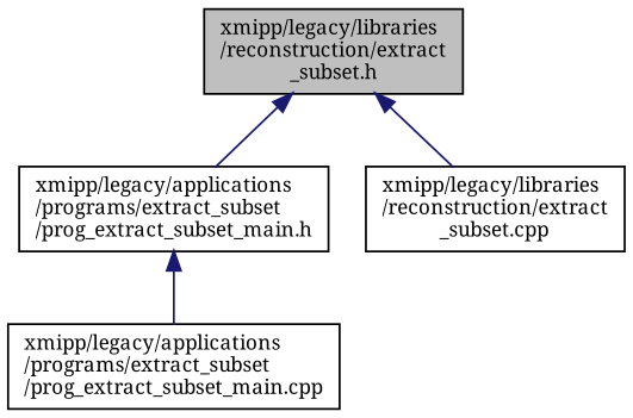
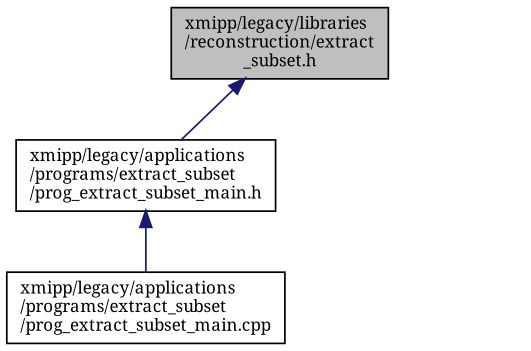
  digraph {
    fontname="Noto Serif"
    node [color=black fillcolor=white fontname="Noto Serif" fontsize=10 shape=record style=filled]
    edge [color=midnightblue dir=back fontname="Noto Serif" fontsize=10 labelfontname=Helvetica labelfontsize=10 style=solid]
    n1 [fillcolor=grey75 fontcolor=black height=0.2 label="xmipp/legacy/libraries\l/reconstruction/extract\l_subset.h" width=0.4]
    n2 [height=0.2 label="xmipp/legacy/applications\l/programs/extract_subset\l/prog_extract_subset_main.h" width=0.4]
-   n3 [height=0.2 label="xmipp/legacy/libraries\l/reconstruction/extract\l_subset.cpp" width=0.4]
    n4 [height=0.2 label="xmipp/legacy/applications\l/programs/extract_subset\l/prog_extract_subset_main.cpp" width=0.4]
    n1 -> n2
-   n1 -> n3
    n2 -> n4
  }
